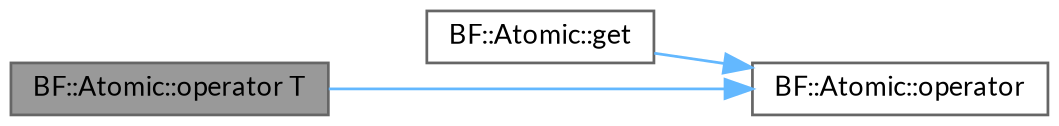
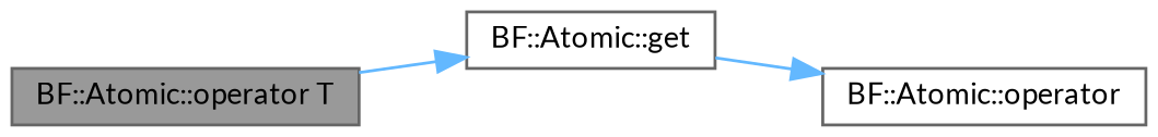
  digraph {
    fontname=Lato
    rankdir=LR
    node [color=grey40 fillcolor=white fontname=Lato fontsize=10 shape=box style=filled]
    edge [color=steelblue1 fontname=Lato fontsize=10 labelfontname=Helvetica labelfontsize=10 style=solid]
    n1 [color=gray40 fillcolor=grey60 fontcolor=black height=0.2 label="BF::Atomic::operator T" width=0.4]
    n2 [height=0.2 label="BF::Atomic::get" width=0.4]
    n3 [height=0.2 label="BF::Atomic::operator" width=0.4]
-   n1 -> n3
+   n1 -> n2
    n2 -> n3
  }
